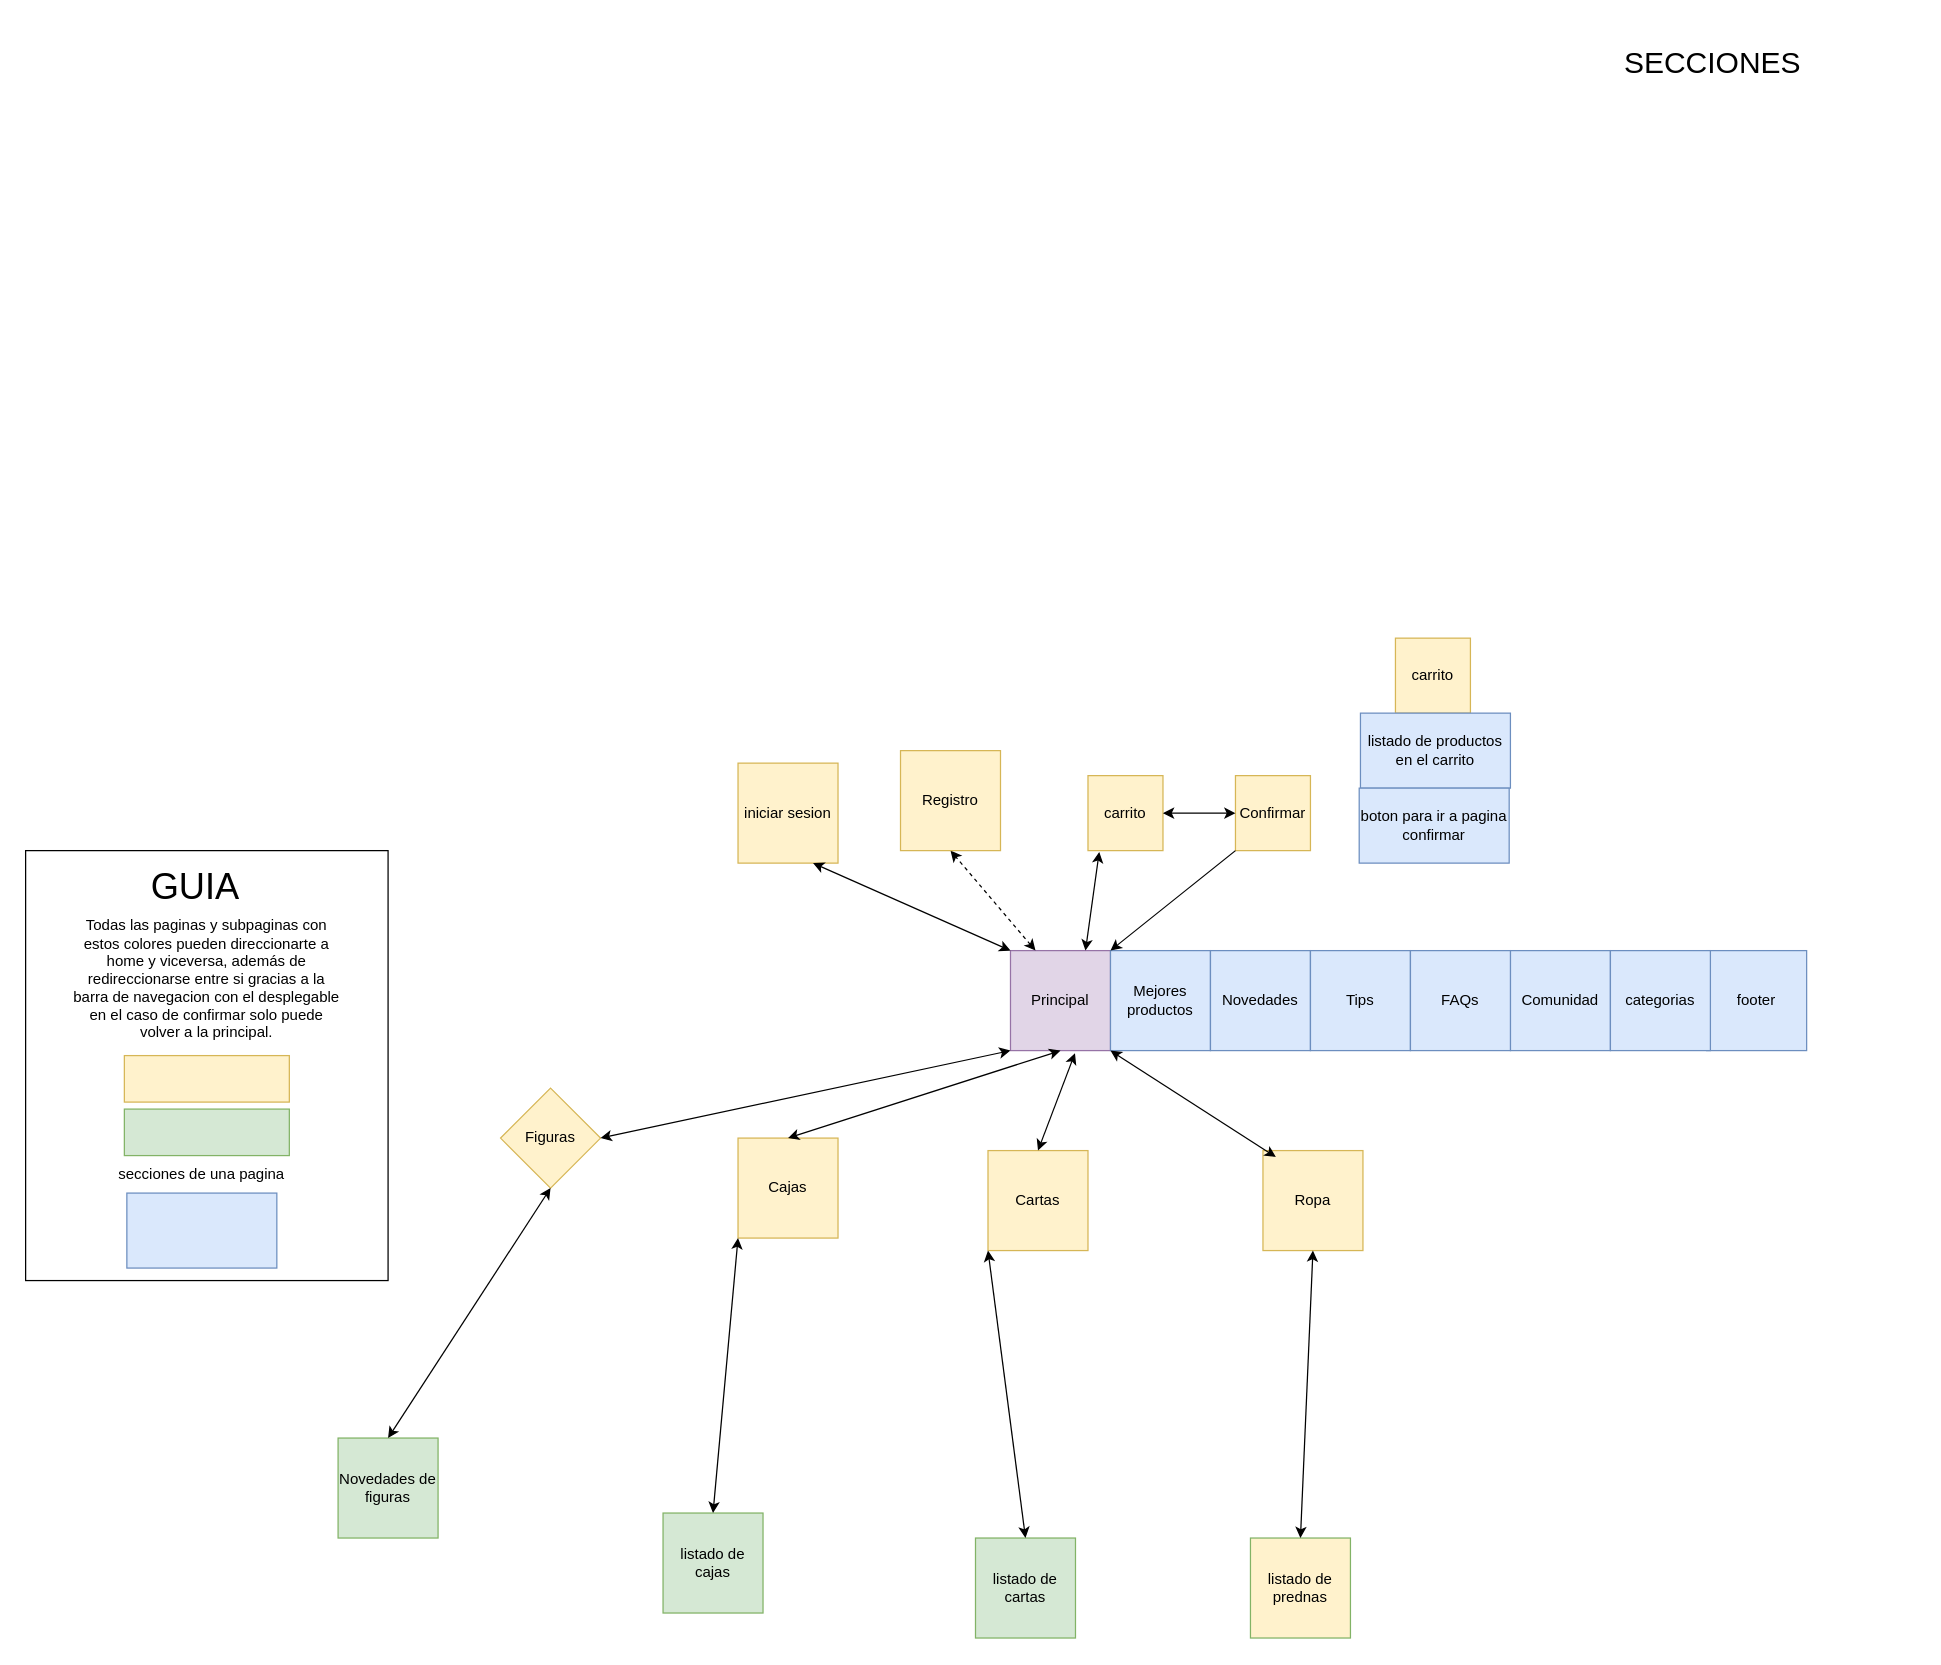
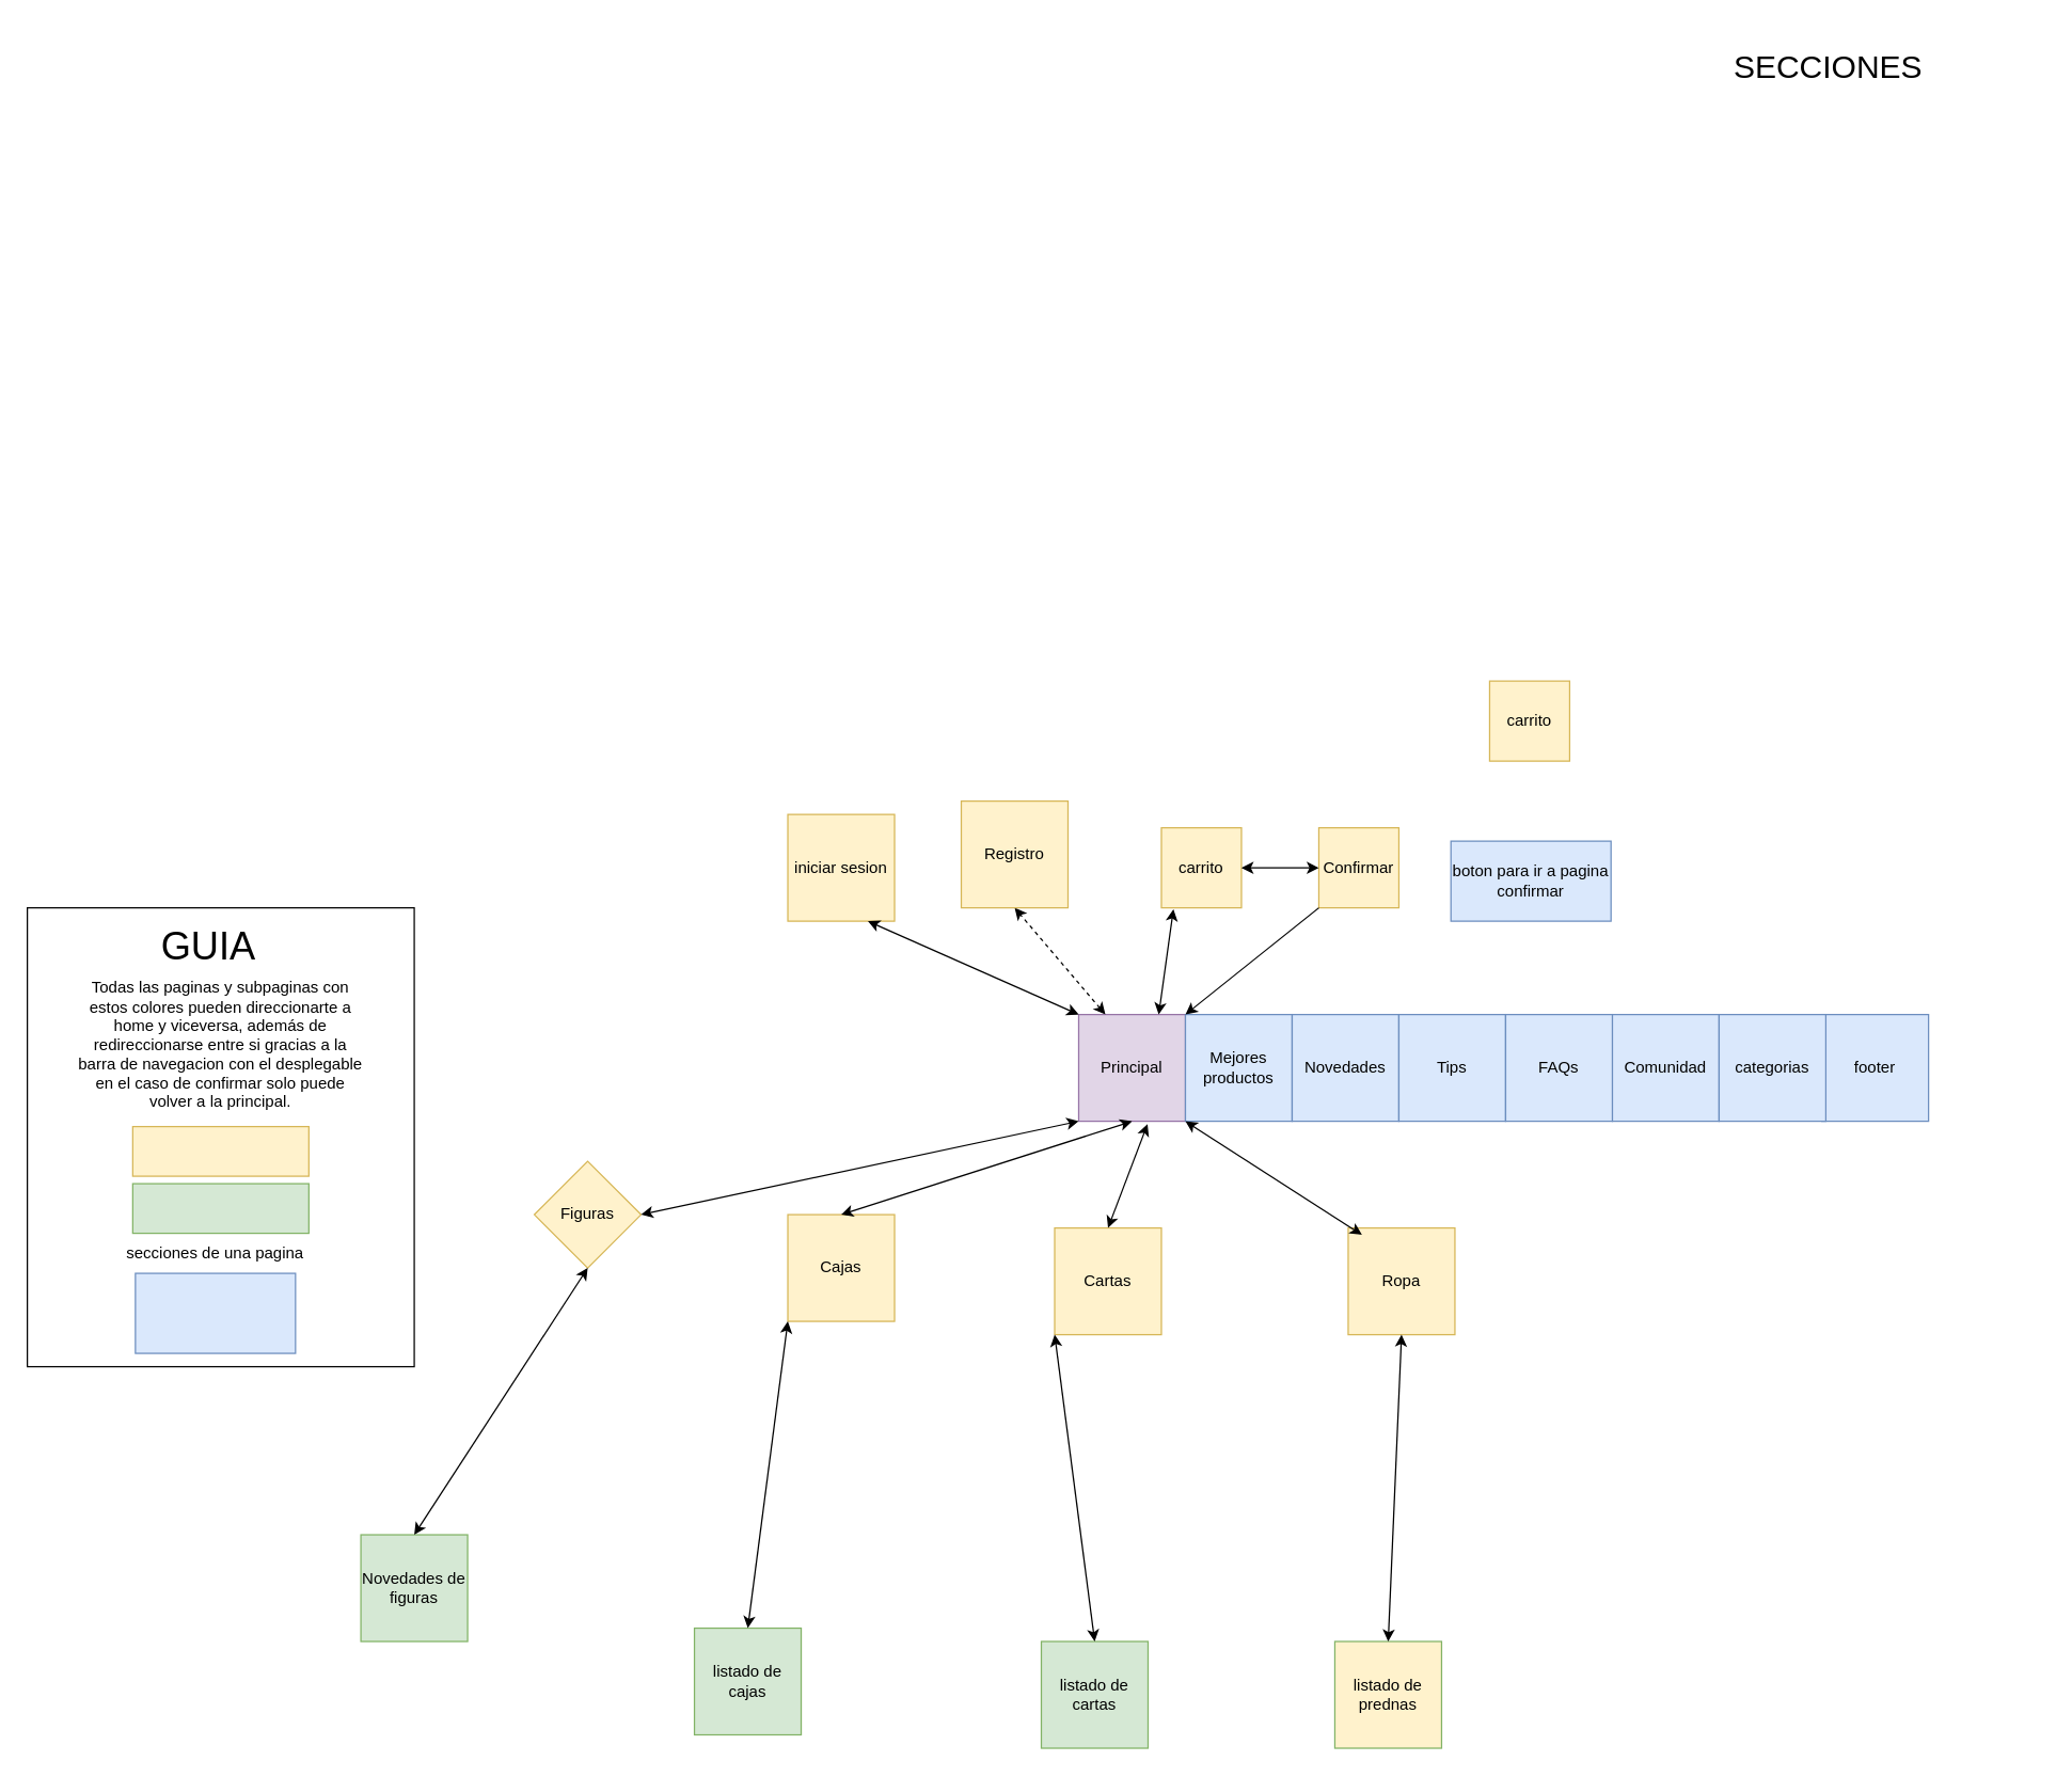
  <mxCell id="0" />
  <mxCell id="1" parent="0" />
  <mxCell id="2" value="" style="rounded=0;whiteSpace=wrap;html=1;" parent="1" vertex="1"><mxGeometry x="20" y="680" width="290" height="344" as="geometry" /></mxCell>
  <mxCell id="3" value="Principal" style="whiteSpace=wrap;html=1;aspect=fixed;fillColor=#e1d5e7;strokeColor=#9673a6;" parent="1" vertex="1"><mxGeometry x="808" y="760" width="80" height="80" as="geometry" /></mxCell>
  <mxCell id="4" value="Figuras" style="rhombus;whiteSpace=wrap;html=1;aspect=fixed;fillColor=#fff2cc;strokeColor=#d6b656;" parent="1" vertex="1"><mxGeometry x="400" y="870" width="80" height="80" as="geometry" /></mxCell>
  <mxCell id="5" value="Cajas" style="whiteSpace=wrap;html=1;aspect=fixed;fillColor=#fff2cc;strokeColor=#d6b656;" parent="1" vertex="1"><mxGeometry x="590" y="910" width="80" height="80" as="geometry" /></mxCell>
  <mxCell id="6" value="Cartas" style="whiteSpace=wrap;html=1;aspect=fixed;fillColor=#fff2cc;strokeColor=#d6b656;" parent="1" vertex="1"><mxGeometry x="790" y="920" width="80" height="80" as="geometry" /></mxCell>
  <mxCell id="7" value="" style="endArrow=classic;startArrow=classic;html=1;rounded=0;entryX=0;entryY=1;entryDx=0;entryDy=0;exitX=1;exitY=0.5;exitDx=0;exitDy=0;" parent="1" source="4" target="3" edge="1"><mxGeometry width="50" height="50" relative="1" as="geometry"><mxPoint x="891" y="1412.8" as="sourcePoint" /><mxPoint x="941" y="1362.8" as="targetPoint" /></mxGeometry></mxCell>
  <mxCell id="8" value="" style="endArrow=classic;startArrow=classic;html=1;rounded=0;exitX=0.5;exitY=0;exitDx=0;exitDy=0;entryX=0.5;entryY=1;entryDx=0;entryDy=0;" parent="1" source="5" target="3" edge="1"><mxGeometry width="50" height="50" relative="1" as="geometry"><mxPoint x="431" y="1390" as="sourcePoint" /><mxPoint x="441" y="1320" as="targetPoint" /></mxGeometry></mxCell>
  <mxCell id="9" value="" style="endArrow=classic;startArrow=classic;html=1;rounded=0;entryX=0.645;entryY=1.026;entryDx=0;entryDy=0;exitX=0.5;exitY=0;exitDx=0;exitDy=0;entryPerimeter=0;" parent="1" source="6" target="3" edge="1"><mxGeometry width="50" height="50" relative="1" as="geometry"><mxPoint x="450" y="1420" as="sourcePoint" /><mxPoint x="441" y="820" as="targetPoint" /></mxGeometry></mxCell>
  <mxCell id="10" value="iniciar sesion" style="whiteSpace=wrap;html=1;aspect=fixed;fillColor=#fff2cc;strokeColor=#d6b656;" parent="1" vertex="1"><mxGeometry x="590" width="80" height="80" as="geometry" y="610" /></mxCell>
  <mxCell id="11" value="carrito" style="whiteSpace=wrap;html=1;aspect=fixed;fillColor=#fff2cc;strokeColor=#d6b656;" parent="1" vertex="1"><mxGeometry x="870" y="620" width="60" height="60" as="geometry" /></mxCell>
  <mxCell id="12" value="" style="endArrow=classic;startArrow=classic;html=1;rounded=0;entryX=0.5;entryY=1;entryDx=0;entryDy=0;exitX=0.25;exitY=0;exitDx=0;exitDy=0;dashed=1;" parent="1" source="3" target="37" edge="1"><mxGeometry width="50" height="50" relative="1" as="geometry"><mxPoint x="891" y="1412.8" as="sourcePoint" /><mxPoint x="941" y="1362.8" as="targetPoint" /></mxGeometry></mxCell>
  <mxCell id="13" value="" style="endArrow=classic;startArrow=classic;html=1;rounded=0;entryX=0;entryY=1;entryDx=0;entryDy=0;exitX=0.75;exitY=0;exitDx=0;exitDy=0;" parent="1" source="3" edge="1"><mxGeometry width="50" height="50" relative="1" as="geometry"><mxPoint x="850" y="760" as="sourcePoint" /><mxPoint x="879" y="681" as="targetPoint" /></mxGeometry></mxCell>
- <mxCell id="14" value="listado de cajas" style="whiteSpace=wrap;html=1;aspect=fixed;fillColor=#d5e8d4;strokeColor=#82b366;" parent="1" vertex="1"><mxGeometry x="530" y="1210" width="80" height="80" as="geometry" /></mxCell>
+ <mxCell id="14" value="listado de cajas" style="whiteSpace=wrap;html=1;aspect=fixed;fillColor=#d5e8d4;strokeColor=#82b366;" parent="1" vertex="1"><mxGeometry x="520" y="1220" width="80" height="80" as="geometry" /></mxCell>
  <mxCell id="15" value="Novedades de figuras" style="whiteSpace=wrap;html=1;aspect=fixed;fillColor=#d5e8d4;strokeColor=#82b366;" parent="1" vertex="1"><mxGeometry x="270" y="1150" width="80" height="80" as="geometry" /></mxCell>
  <mxCell id="16" value="" style="endArrow=classic;startArrow=classic;html=1;rounded=0;entryX=0.5;entryY=0;entryDx=0;entryDy=0;exitX=0.5;exitY=1;exitDx=0;exitDy=0;" parent="1" source="4" target="15" edge="1"><mxGeometry width="50" height="50" relative="1" as="geometry"><mxPoint x="337" y="1150" as="sourcePoint" /><mxPoint x="387" y="1100" as="targetPoint" /></mxGeometry></mxCell>
  <mxCell id="17" value="listado de cartas" style="whiteSpace=wrap;html=1;aspect=fixed;fillColor=#d5e8d4;strokeColor=#82b366;" parent="1" vertex="1"><mxGeometry x="780" y="1230" width="80" height="80" as="geometry" /></mxCell>
  <mxCell id="18" value="" style="group" parent="1" vertex="1" connectable="0"><mxGeometry x="901" y="150" width="630" height="372.8" as="geometry" /></mxCell>
  <mxCell id="19" value="&lt;font style=&quot;font-size: 24px;&quot;&gt;SECCIONES&lt;/font&gt;" style="text;strokeColor=none;align=center;fillColor=none;html=1;verticalAlign=middle;whiteSpace=wrap;rounded=0;strokeWidth=3;" parent="18" vertex="1"><mxGeometry x="384" y="-130" width="170" height="60" as="geometry" /></mxCell>
  <mxCell id="20" value="&lt;font style=&quot;font-size: 29px;&quot;&gt;GUIA&lt;/font&gt;" style="text;strokeColor=none;align=center;fillColor=none;html=1;verticalAlign=middle;whiteSpace=wrap;rounded=0;" parent="18" vertex="1"><mxGeometry x="-775" y="544" width="60" height="30" as="geometry" /></mxCell>
  <mxCell id="21" value="" style="group" parent="18" vertex="1" connectable="0"><mxGeometry x="-846" y="594" width="220" height="137.2" as="geometry" /></mxCell>
  <mxCell id="22" value="Todas las paginas y subpaginas con estos colores pueden direccionarte a home y viceversa, además de redireccionarse entre si gracias a la barra de navegacion con el desplegable en el caso de confirmar solo puede volver a la principal." style="text;strokeColor=none;align=center;fillColor=none;html=1;verticalAlign=middle;whiteSpace=wrap;rounded=0;" parent="21" vertex="1"><mxGeometry y="20" width="220.0" height="37.2" as="geometry" /></mxCell>
  <mxCell id="23" value="" style="whiteSpace=wrap;html=1;fillColor=#fff2cc;strokeColor=#d6b656;" parent="21" vertex="1"><mxGeometry x="44" y="100" width="132" height="37.2" as="geometry" /></mxCell>
  <mxCell id="24" value="" style="group" parent="18" vertex="1" connectable="0"><mxGeometry x="-840" y="774" width="200" height="90" as="geometry" /></mxCell>
  <mxCell id="25" value="" style="whiteSpace=wrap;html=1;fillColor=#dae8fc;strokeColor=#6c8ebf;" parent="24" vertex="1"><mxGeometry x="40" y="30" width="120" height="60" as="geometry" /></mxCell>
  <mxCell id="26" value="secciones de una pagina" style="text;strokeColor=none;align=center;fillColor=none;html=1;verticalAlign=middle;whiteSpace=wrap;rounded=0;" parent="24" vertex="1"><mxGeometry width="200" height="30" as="geometry" /></mxCell>
  <mxCell id="27" value="" style="whiteSpace=wrap;html=1;fillColor=#d5e8d4;strokeColor=#82b366;" parent="18" vertex="1"><mxGeometry x="-802" y="736.8" width="132" height="37.2" as="geometry" /></mxCell>
  <mxCell id="28" value="" style="endArrow=classic;startArrow=classic;html=1;rounded=0;entryX=0;entryY=1;entryDx=0;entryDy=0;exitX=0.5;exitY=0;exitDx=0;exitDy=0;" parent="1" source="14" target="5" edge="1"><mxGeometry width="50" height="50" relative="1" as="geometry"><mxPoint x="870" y="1050" as="sourcePoint" /><mxPoint x="920" y="1000" as="targetPoint" /></mxGeometry></mxCell>
  <mxCell id="29" value="" style="endArrow=classic;startArrow=classic;html=1;rounded=0;entryX=0;entryY=1;entryDx=0;entryDy=0;exitX=0.5;exitY=0;exitDx=0;exitDy=0;" parent="1" source="17" target="6" edge="1"><mxGeometry width="50" height="50" relative="1" as="geometry"><mxPoint x="820.5" y="1065" as="sourcePoint" /><mxPoint x="776.5" y="980" as="targetPoint" /></mxGeometry></mxCell>
  <mxCell id="30" value="Comunidad" style="whiteSpace=wrap;html=1;aspect=fixed;fillColor=#dae8fc;strokeColor=#6c8ebf;" parent="1" vertex="1"><mxGeometry x="1208" y="760" width="80" height="80" as="geometry" /></mxCell>
  <mxCell id="31" value="Mejores productos" style="whiteSpace=wrap;html=1;aspect=fixed;fillColor=#dae8fc;strokeColor=#6c8ebf;" parent="1" vertex="1"><mxGeometry x="888" y="760" width="80" height="80" as="geometry" /></mxCell>
  <mxCell id="32" value="Novedades" style="whiteSpace=wrap;html=1;aspect=fixed;fillColor=#dae8fc;strokeColor=#6c8ebf;" parent="1" vertex="1"><mxGeometry x="968" y="760" width="80" height="80" as="geometry" /></mxCell>
  <mxCell id="33" value="Tips" style="whiteSpace=wrap;html=1;aspect=fixed;fillColor=#dae8fc;strokeColor=#6c8ebf;" parent="1" vertex="1"><mxGeometry x="1048" y="760" width="80" height="80" as="geometry" /></mxCell>
  <mxCell id="34" value="FAQs" style="whiteSpace=wrap;html=1;aspect=fixed;fillColor=#dae8fc;strokeColor=#6c8ebf;" vertex="1" parent="1"><mxGeometry x="1128" y="760" width="80" height="80" as="geometry" /></mxCell>
  <mxCell id="35" value="footer" style="whiteSpace=wrap;html=1;aspect=fixed;fillColor=#dae8fc;strokeColor=#6c8ebf;" vertex="1" parent="1"><mxGeometry x="1365" y="760" width="80" height="80" as="geometry" /></mxCell>
  <mxCell id="36" value="Ropa" style="whiteSpace=wrap;html=1;aspect=fixed;fillColor=#fff2cc;strokeColor=#d6b656;" vertex="1" parent="1"><mxGeometry x="1010" y="920" width="80" height="80" as="geometry" /></mxCell>
  <mxCell id="37" value="Registro" style="whiteSpace=wrap;html=1;aspect=fixed;fillColor=#fff2cc;strokeColor=#d6b656;" vertex="1" parent="1"><mxGeometry x="720" y="600" width="80" height="80" as="geometry" /></mxCell>
  <mxCell id="38" value="carrito" style="whiteSpace=wrap;html=1;aspect=fixed;fillColor=#fff2cc;strokeColor=#d6b656;" parent="1" vertex="1"><mxGeometry x="1116" y="510" width="60" height="60" as="geometry" /></mxCell>
- <mxCell id="39" value="listado de productos en el carrito" style="whiteSpace=wrap;html=1;fillColor=#dae8fc;strokeColor=#6c8ebf;" parent="1" vertex="1"><mxGeometry x="1088" y="570" width="120" height="60" as="geometry" /></mxCell>
  <mxCell id="40" value="boton para ir a pagina confirmar" style="whiteSpace=wrap;html=1;fillColor=#dae8fc;strokeColor=#6c8ebf;" parent="1" vertex="1"><mxGeometry x="1087" y="630" width="120" height="60" as="geometry" /></mxCell>
  <mxCell id="41" value="categorias" style="whiteSpace=wrap;html=1;aspect=fixed;fillColor=#dae8fc;strokeColor=#6c8ebf;" vertex="1" parent="1"><mxGeometry x="1288" y="760" width="80" height="80" as="geometry" /></mxCell>
  <mxCell id="42" value="Confirmar" style="whiteSpace=wrap;html=1;aspect=fixed;fillColor=#fff2cc;strokeColor=#d6b656;" vertex="1" parent="1"><mxGeometry x="988" y="620" width="60" height="60" as="geometry" /></mxCell>
  <mxCell id="43" value="" style="endArrow=classic;startArrow=classic;html=1;rounded=0;entryX=1;entryY=1;entryDx=0;entryDy=0;exitX=0.129;exitY=0.064;exitDx=0;exitDy=0;exitPerimeter=0;" edge="1" parent="1" source="36" target="3"><mxGeometry width="50" height="50" relative="1" as="geometry"><mxPoint x="750" y="780" as="sourcePoint" /><mxPoint x="800" y="730" as="targetPoint" /></mxGeometry></mxCell>
  <mxCell id="44" value="listado de prednas" style="whiteSpace=wrap;html=1;aspect=fixed;fillColor=#fff2cc;strokeColor=#82b366;" vertex="1" parent="1"><mxGeometry x="1000" y="1230" width="80" height="80" as="geometry" /></mxCell>
  <mxCell id="45" value="" style="endArrow=classic;startArrow=classic;html=1;rounded=0;entryX=0.5;entryY=1;entryDx=0;entryDy=0;exitX=0.5;exitY=0;exitDx=0;exitDy=0;" edge="1" parent="1" source="44" target="36"><mxGeometry width="50" height="50" relative="1" as="geometry"><mxPoint x="1190" y="1250" as="sourcePoint" /><mxPoint x="1128" y="1010" as="targetPoint" /></mxGeometry></mxCell>
  <mxCell id="46" value="" style="endArrow=classic;startArrow=classic;html=1;rounded=0;entryX=1;entryY=0.5;entryDx=0;entryDy=0;exitX=0;exitY=0.5;exitDx=0;exitDy=0;" edge="1" parent="1" source="42" target="11"><mxGeometry width="50" height="50" relative="1" as="geometry"><mxPoint x="898" y="770" as="sourcePoint" /><mxPoint x="880" y="690" as="targetPoint" /></mxGeometry></mxCell>
  <mxCell id="47" value="" style="endArrow=classic;startArrow=classic;html=1;rounded=0;entryX=0.75;entryY=1;entryDx=0;entryDy=0;exitX=0;exitY=0;exitDx=0;exitDy=0;" edge="1" parent="1" source="3" target="10"><mxGeometry width="50" height="50" relative="1" as="geometry"><mxPoint x="878" y="770" as="sourcePoint" /><mxPoint x="640" y="700" as="targetPoint" /></mxGeometry></mxCell>
  <mxCell id="48" value="" style="endArrow=classic;html=1;rounded=0;entryX=1;entryY=0;entryDx=0;entryDy=0;exitX=0;exitY=1;exitDx=0;exitDy=0;" edge="1" parent="1" source="42" target="3"><mxGeometry width="50" height="50" relative="1" as="geometry"><mxPoint x="630" y="930" as="sourcePoint" /><mxPoint x="680" y="880" as="targetPoint" /></mxGeometry></mxCell>
